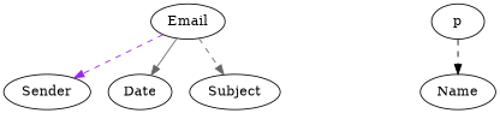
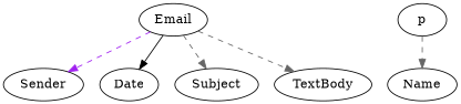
  digraph {
    edge [color=black style=dashed]
    Email
    Sender
    Date
    Subject
+   TextBody
    p
    Name
    Email -> Sender [color=purple]
-   Email -> Date [color=gray40 style=solid]
+   Email -> Date [style=solid]
    Email -> Subject [color=gray40]
-   p -> Name
+   Email -> TextBody [color=gray40]
+   p -> Name [color=gray40]
  }
